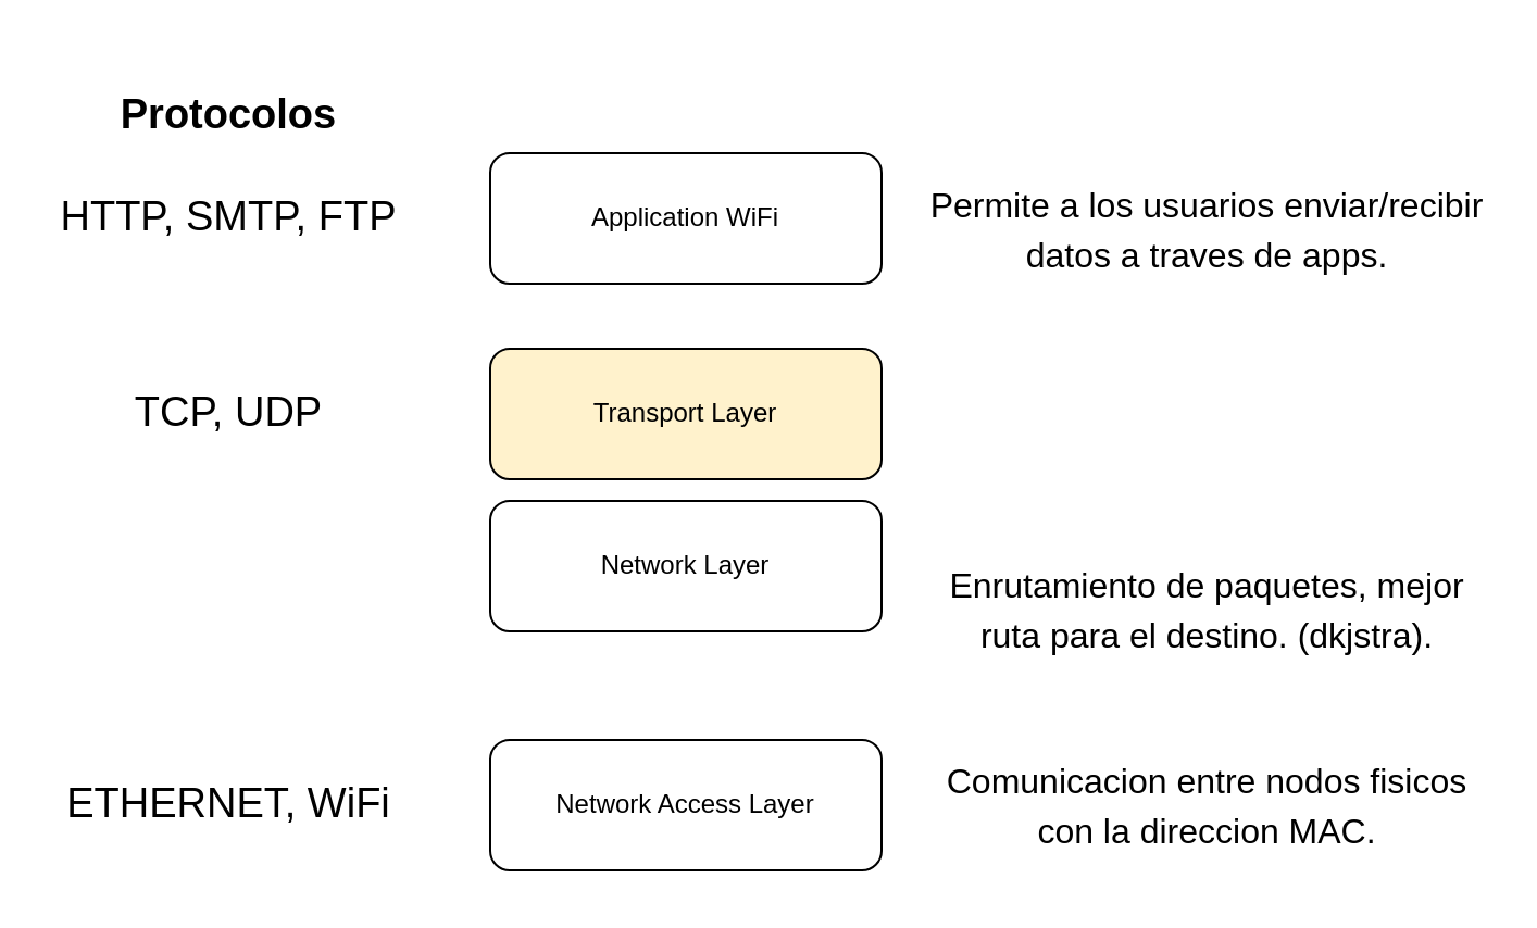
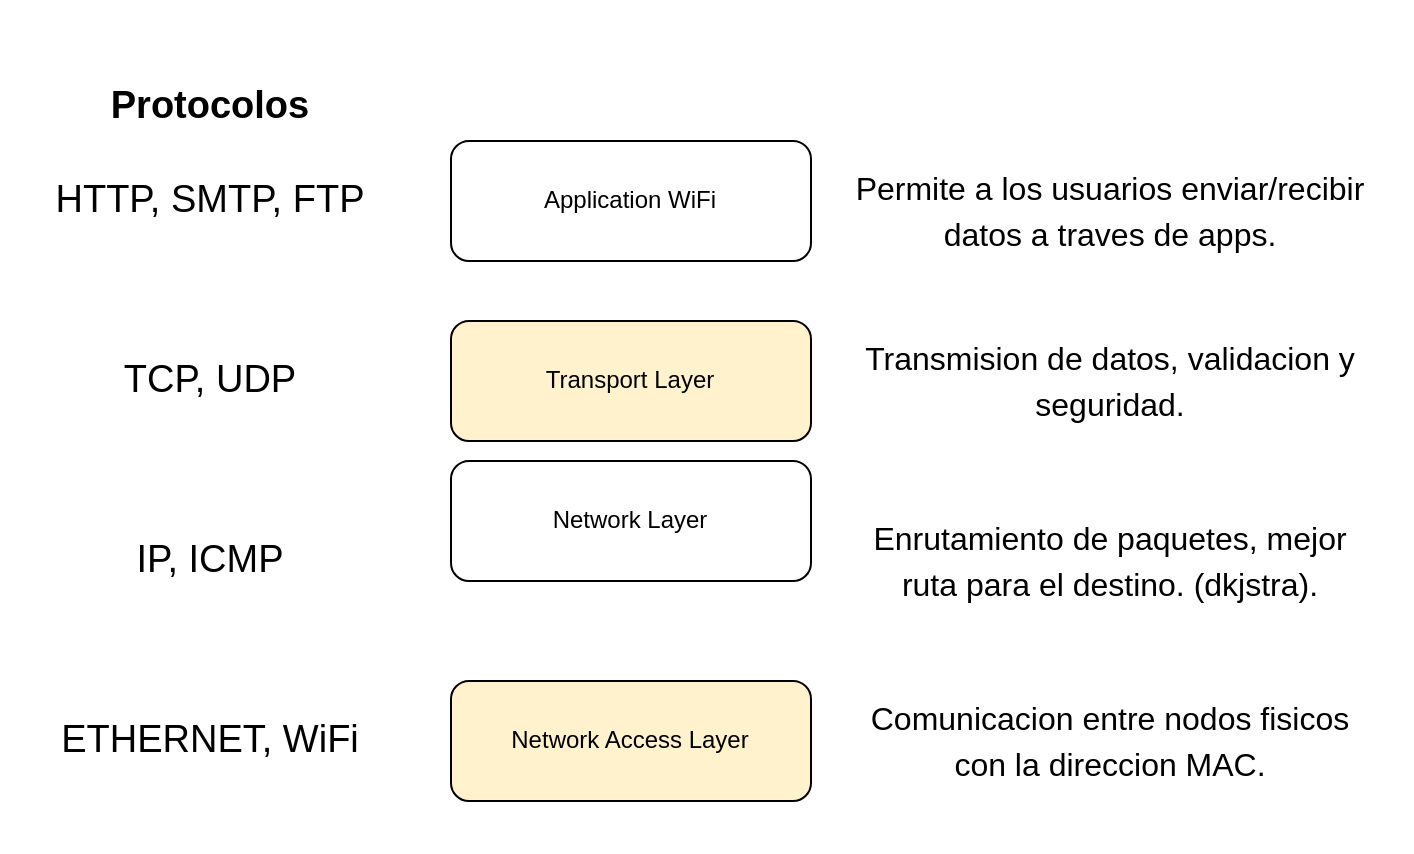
  <mxCell id="0" />
  <mxCell id="1" parent="0" />
  <mxCell id="2" value="Application WiFi" style="rounded=1;whiteSpace=wrap;html=1;" vertex="1" parent="1"><mxGeometry x="225" y="70" width="180" height="60" as="geometry" /></mxCell>
  <mxCell id="3" value="Transport Layer" style="rounded=1;whiteSpace=wrap;html=1;fillColor=#fff2cc;" vertex="1" parent="1"><mxGeometry x="225" y="160" width="180" height="60" as="geometry" /></mxCell>
  <mxCell id="4" value="Network Layer" style="rounded=1;whiteSpace=wrap;html=1;" vertex="1" parent="1"><mxGeometry x="225" y="230" width="180" height="60" as="geometry" /></mxCell>
- <mxCell id="5" value="Network Access Layer" style="rounded=1;whiteSpace=wrap;html=1;" vertex="1" parent="1"><mxGeometry x="225" y="340" width="180" height="60" as="geometry" /></mxCell>
+ <mxCell id="5" value="Network Access Layer" style="rounded=1;whiteSpace=wrap;html=1;fillColor=#fff2cc;" vertex="1" parent="1"><mxGeometry x="225" y="340" width="180" height="60" as="geometry" /></mxCell>
  <mxCell id="6" value="&lt;b&gt;&lt;font style=&quot;font-size: 19px;&quot;&gt;Protocolos&lt;/font&gt;&lt;/b&gt;" style="text;html=1;strokeColor=none;fillColor=none;align=center;verticalAlign=middle;whiteSpace=wrap;rounded=0;" vertex="1" parent="1"><mxGeometry x="45" y="20" width="120" height="65" as="geometry" /></mxCell>
  <mxCell id="7" value="HTTP, SMTP, FTP" style="text;html=1;strokeColor=none;fillColor=none;align=center;verticalAlign=middle;whiteSpace=wrap;rounded=0;fontSize=19;" vertex="1" parent="1"><mxGeometry x="20" y="80" width="170" height="40" as="geometry" /></mxCell>
  <mxCell id="8" value="TCP, UDP" style="text;html=1;strokeColor=none;fillColor=none;align=center;verticalAlign=middle;whiteSpace=wrap;rounded=0;fontSize=19;" vertex="1" parent="1"><mxGeometry x="20" y="170" width="170" height="40" as="geometry" /></mxCell>
+ <mxCell id="9" value="IP, ICMP" style="text;html=1;strokeColor=none;fillColor=none;align=center;verticalAlign=middle;whiteSpace=wrap;rounded=0;fontSize=19;" vertex="1" parent="1"><mxGeometry x="20" y="260" width="170" height="40" as="geometry" /></mxCell>
  <mxCell id="10" value="ETHERNET, WiFi" style="text;html=1;strokeColor=none;fillColor=none;align=center;verticalAlign=middle;whiteSpace=wrap;rounded=0;fontSize=19;" vertex="1" parent="1"><mxGeometry x="20" y="350" width="170" height="40" as="geometry" /></mxCell>
  <mxCell id="11" value="&lt;font style=&quot;font-size: 16px;&quot;&gt;Permite a los usuarios enviar/recibir datos a traves de apps.&lt;/font&gt;" style="text;html=1;strokeColor=none;fillColor=none;align=center;verticalAlign=middle;whiteSpace=wrap;rounded=0;fontSize=19;" vertex="1" parent="1"><mxGeometry x="425" y="70" width="260" height="70" as="geometry" /></mxCell>
+ <mxCell id="12" value="&lt;font style=&quot;font-size: 16px;&quot;&gt;Transmision de datos, validacion y seguridad.&lt;/font&gt;" style="text;html=1;strokeColor=none;fillColor=none;align=center;verticalAlign=middle;whiteSpace=wrap;rounded=0;fontSize=19;" vertex="1" parent="1"><mxGeometry x="425" y="155" width="260" height="70" as="geometry" /></mxCell>
  <mxCell id="13" value="&lt;font style=&quot;font-size: 16px;&quot;&gt;Enrutamiento de paquetes, mejor ruta para el destino. (dkjstra).&lt;/font&gt;" style="text;html=1;strokeColor=none;fillColor=none;align=center;verticalAlign=middle;whiteSpace=wrap;rounded=0;fontSize=19;" vertex="1" parent="1"><mxGeometry x="425" y="245" width="260" height="70" as="geometry" /></mxCell>
  <mxCell id="14" value="&lt;font style=&quot;font-size: 16px;&quot;&gt;Comunicacion entre nodos fisicos con la direccion MAC.&lt;/font&gt;" style="text;html=1;strokeColor=none;fillColor=none;align=center;verticalAlign=middle;whiteSpace=wrap;rounded=0;fontSize=19;" vertex="1" parent="1"><mxGeometry x="425" y="335" width="260" height="70" as="geometry" /></mxCell>
